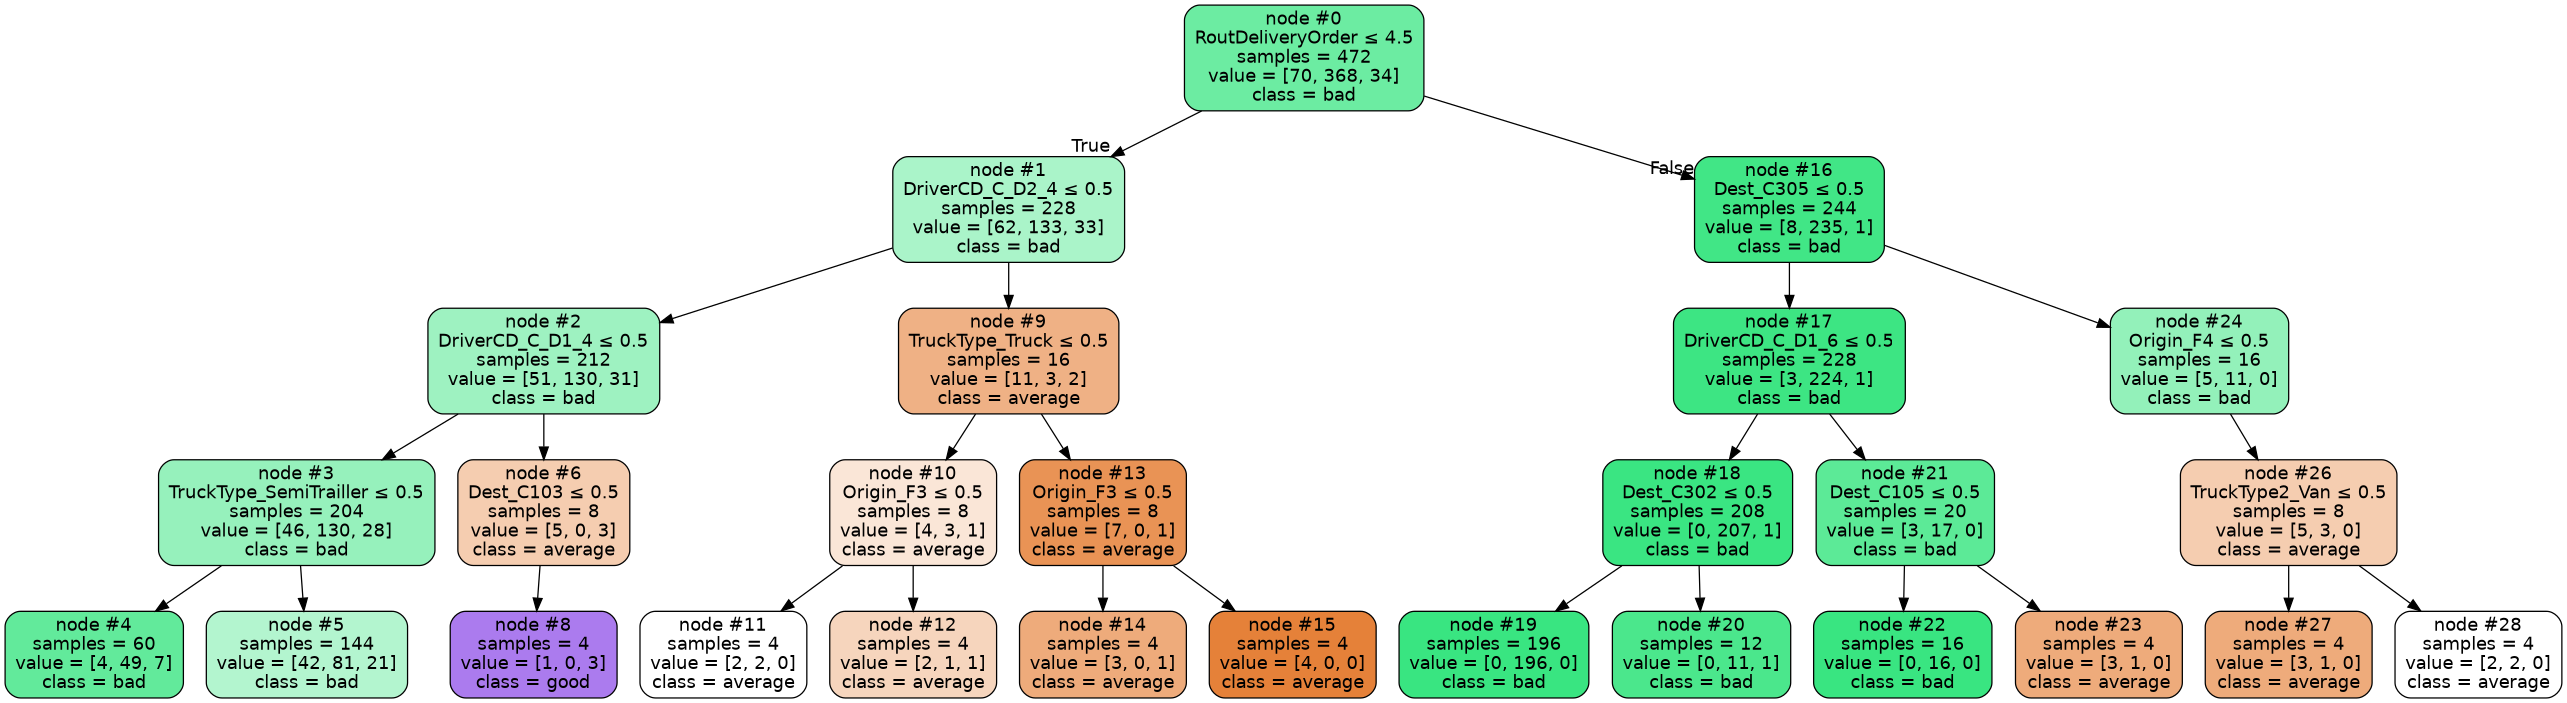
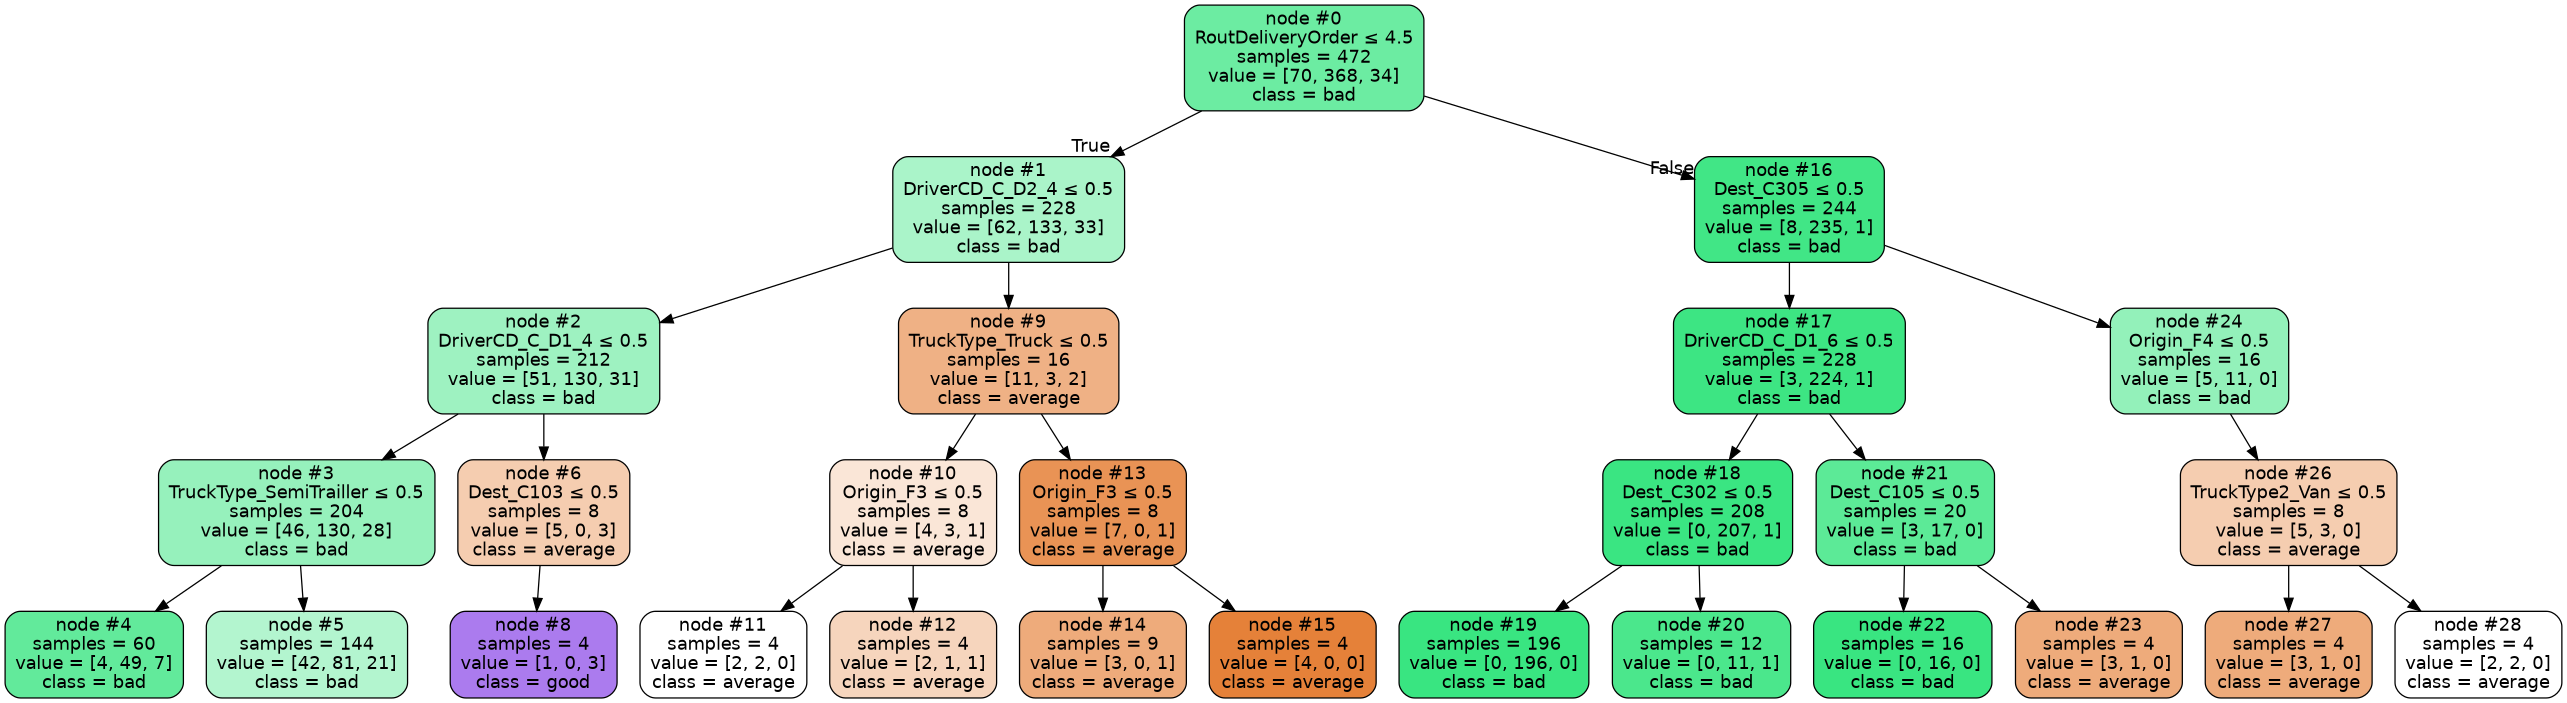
  digraph {
    node [color=black fillcolor="#eeab7b" fontname=helvetica shape=box style="filled, rounded"]
    edge [fontname=helvetica]
    n1 [fillcolor="#6ceca2" label=<node &#35;0<br/>RoutDeliveryOrder &le; 4.5<br/>samples = 472<br/>value = [70, 368, 34]<br/>class = bad>]
    n2 [fillcolor="#aaf4c9" label=<node &#35;1<br/>DriverCD_C_D2_4 &le; 0.5<br/>samples = 228<br/>value = [62, 133, 33]<br/>class = bad>]
    n3 [fillcolor="#41e686" label=<node &#35;16<br/>Dest_C305 &le; 0.5<br/>samples = 244<br/>value = [8, 235, 1]<br/>class = bad>]
    n4 [fillcolor="#9ef2c1" label=<node &#35;2<br/>DriverCD_C_D1_4 &le; 0.5<br/>samples = 212<br/>value = [51, 130, 31]<br/>class = bad>]
    n5 [fillcolor="#efb185" label=<node &#35;9<br/>TruckType_Truck &le; 0.5<br/>samples = 16<br/>value = [11, 3, 2]<br/>class = average>]
    n6 [fillcolor="#3de583" label=<node &#35;17<br/>DriverCD_C_D1_6 &le; 0.5<br/>samples = 228<br/>value = [3, 224, 1]<br/>class = bad>]
    n7 [fillcolor="#93f1ba" label=<node &#35;24<br/>Origin_F4 &le; 0.5<br/>samples = 16<br/>value = [5, 11, 0]<br/>class = bad>]
    n8 [fillcolor="#96f1bc" label=<node &#35;3<br/>TruckType_SemiTrailler &le; 0.5<br/>samples = 204<br/>value = [46, 130, 28]<br/>class = bad>]
    n9 [fillcolor="#f5cdb0" label=<node &#35;6<br/>Dest_C103 &le; 0.5<br/>samples = 8<br/>value = [5, 0, 3]<br/>class = average>]
    n10 [fillcolor="#fae6d7" label=<node &#35;10<br/>Origin_F3 &le; 0.5<br/>samples = 8<br/>value = [4, 3, 1]<br/>class = average>]
    n11 [fillcolor="#e99355" label=<node &#35;13<br/>Origin_F3 &le; 0.5<br/>samples = 8<br/>value = [7, 0, 1]<br/>class = average>]
    n12 [fillcolor="#62ea9b" label=<node &#35;4<br/>samples = 60<br/>value = [4, 49, 7]<br/>class = bad>]
    n13 [fillcolor="#b3f5cf" label=<node &#35;5<br/>samples = 144<br/>value = [42, 81, 21]<br/>class = bad>]
    n14 [fillcolor="#ab7bee" label=<node &#35;8<br/>samples = 4<br/>value = [1, 0, 3]<br/>class = good>]
    n15 [fillcolor="#ffffff" label=<node &#35;11<br/>samples = 4<br/>value = [2, 2, 0]<br/>class = average>]
    n16 [fillcolor="#f6d5bd" label=<node &#35;12<br/>samples = 4<br/>value = [2, 1, 1]<br/>class = average>]
-   n17 [label=<node &#35;14<br/>samples = 4<br/>value = [3, 0, 1]<br/>class = average>]
+   n17 [label=<node &#35;14<br/>samples = 9<br/>value = [3, 0, 1]<br/>class = average>]
    n18 [fillcolor="#e58139" label=<node &#35;15<br/>samples = 4<br/>value = [4, 0, 0]<br/>class = average>]
    n19 [fillcolor="#3ae582" label=<node &#35;18<br/>Dest_C302 &le; 0.5<br/>samples = 208<br/>value = [0, 207, 1]<br/>class = bad>]
    n20 [fillcolor="#5cea97" label=<node &#35;21<br/>Dest_C105 &le; 0.5<br/>samples = 20<br/>value = [3, 17, 0]<br/>class = bad>]
    n21 [fillcolor="#f5cdb0" label=<node &#35;26<br/>TruckType2_Van &le; 0.5<br/>samples = 8<br/>value = [5, 3, 0]<br/>class = average>]
    n22 [fillcolor="#39e581" label=<node &#35;19<br/>samples = 196<br/>value = [0, 196, 0]<br/>class = bad>]
    n23 [fillcolor="#4be78c" label=<node &#35;20<br/>samples = 12<br/>value = [0, 11, 1]<br/>class = bad>]
    n24 [fillcolor="#39e581" label=<node &#35;22<br/>samples = 16<br/>value = [0, 16, 0]<br/>class = bad>]
    n25 [label=<node &#35;23<br/>samples = 4<br/>value = [3, 1, 0]<br/>class = average>]
    n26 [label=<node &#35;27<br/>samples = 4<br/>value = [3, 1, 0]<br/>class = average>]
    n27 [fillcolor="#ffffff" label=<node &#35;28<br/>samples = 4<br/>value = [2, 2, 0]<br/>class = average>]
    n1 -> n2 [headlabel=True labelangle=45 labeldistance=2.5]
    n1 -> n3 [headlabel=False labelangle=-45 labeldistance=2.5]
    n2 -> n4
    n2 -> n5
    n3 -> n6
    n3 -> n7
    n4 -> n8
    n4 -> n9
    n5 -> n10
    n5 -> n11
    n6 -> n19
    n6 -> n20
    n7 -> n21
    n8 -> n12
    n8 -> n13
    n9 -> n14
    n10 -> n15
    n10 -> n16
    n11 -> n17
    n11 -> n18
    n19 -> n22
    n19 -> n23
    n20 -> n24
    n20 -> n25
    n21 -> n26
    n21 -> n27
  }
